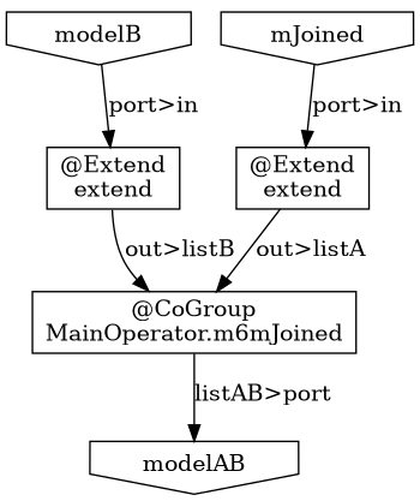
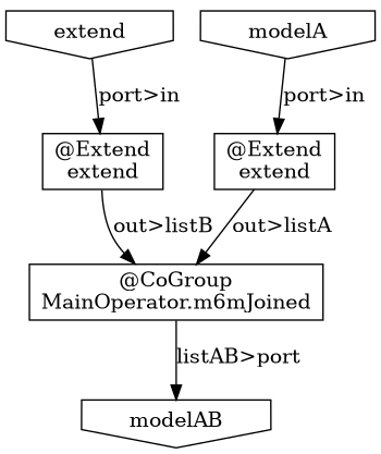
  digraph {
    node [shape=box]
    n1 [label="@Extend\nextend"]
    n2 [label="@CoGroup\nMainOperator.m6mJoined"]
    n3 [label=modelAB shape=invhouse]
    n4 [label="@Extend\nextend"]
-   n5 [label=modelB shape=invhouse]
-   n6 [label=mJoined shape=invhouse]
+   n5 [label=extend shape=invhouse]
+   n6 [label=modelA shape=invhouse]
    n1 -> n2 [label="out>listA"]
    n2 -> n3 [label="listAB>port"]
    n4 -> n2 [label="out>listB"]
    n5 -> n4 [label="port>in"]
    n6 -> n1 [label="port>in"]
  }
